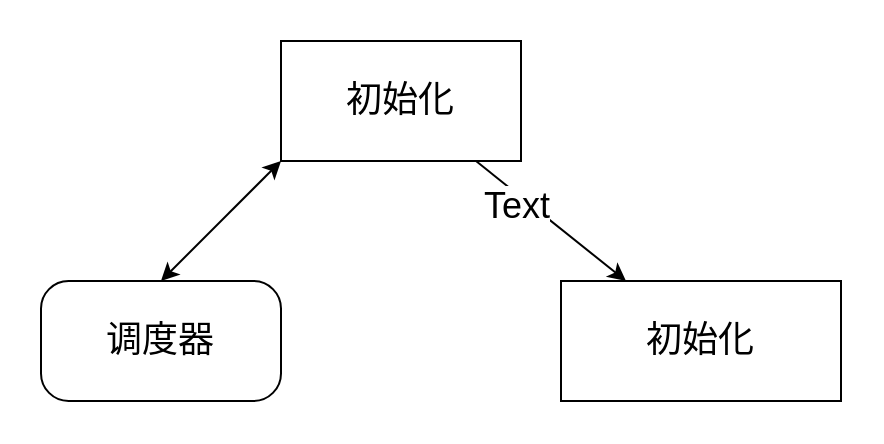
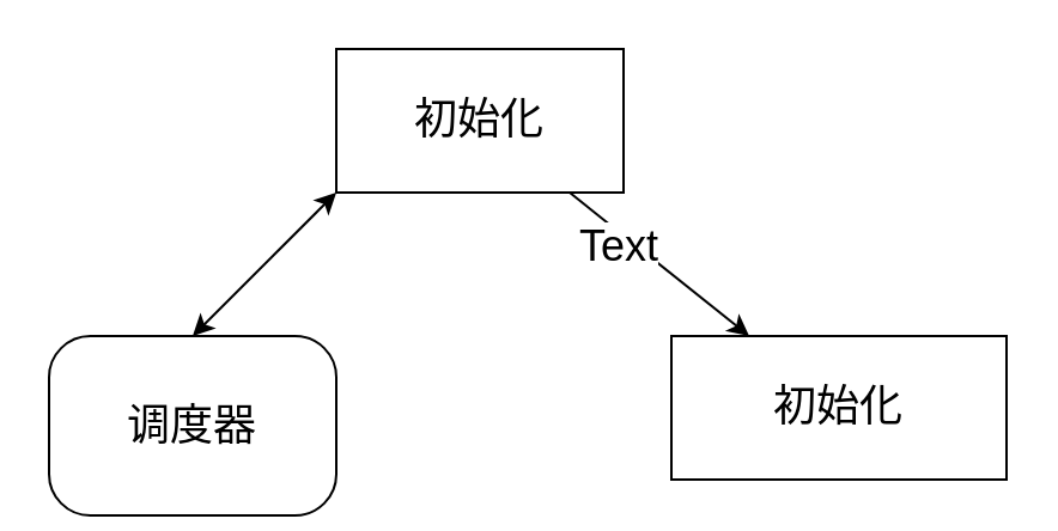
  <mxCell id="0" />
  <mxCell id="1" parent="0" />
  <mxCell id="2" value="" style="edgeStyle=none;html=1;fontSize=18;" edge="1" parent="1" source="4" target="7"><mxGeometry relative="1" as="geometry" /></mxCell>
  <mxCell id="3" value="Text" style="edgeLabel;html=1;align=center;verticalAlign=middle;resizable=0;points=[];fontSize=18;" vertex="1" connectable="0" parent="2"><mxGeometry x="-0.375" y="-5" relative="1" as="geometry"><mxPoint as="offset" /></mxGeometry></mxCell>
  <mxCell id="4" value="初始化" style="rounded=0;whiteSpace=wrap;html=1;fontSize=18;" vertex="1" parent="1"><mxGeometry x="140" y="20" width="120" height="60" as="geometry" /></mxCell>
- <mxCell id="5" value="调度器" style="rounded=1;whiteSpace=wrap;html=1;fontSize=18;arcSize=23;" vertex="1" parent="1"><mxGeometry x="20" y="140" width="120" height="60" as="geometry" /></mxCell>
+ <mxCell id="5" value="调度器" style="rounded=1;whiteSpace=wrap;html=1;fontSize=18;arcSize=23;" vertex="1" parent="1"><mxGeometry x="20" y="140" width="120" height="75" as="geometry" /></mxCell>
  <mxCell id="6" value="" style="endArrow=classic;startArrow=classic;html=1;fontSize=18;exitX=0.5;exitY=0;exitDx=0;exitDy=0;" edge="1" parent="1" source="5"><mxGeometry width="50" height="50" relative="1" as="geometry"><mxPoint x="90" y="130" as="sourcePoint" /><mxPoint x="140" y="80" as="targetPoint" /></mxGeometry></mxCell>
  <mxCell id="7" value="初始化" style="rounded=0;whiteSpace=wrap;html=1;fontSize=18;" vertex="1" parent="1"><mxGeometry x="280" y="140" width="140" height="60" as="geometry" /></mxCell>
